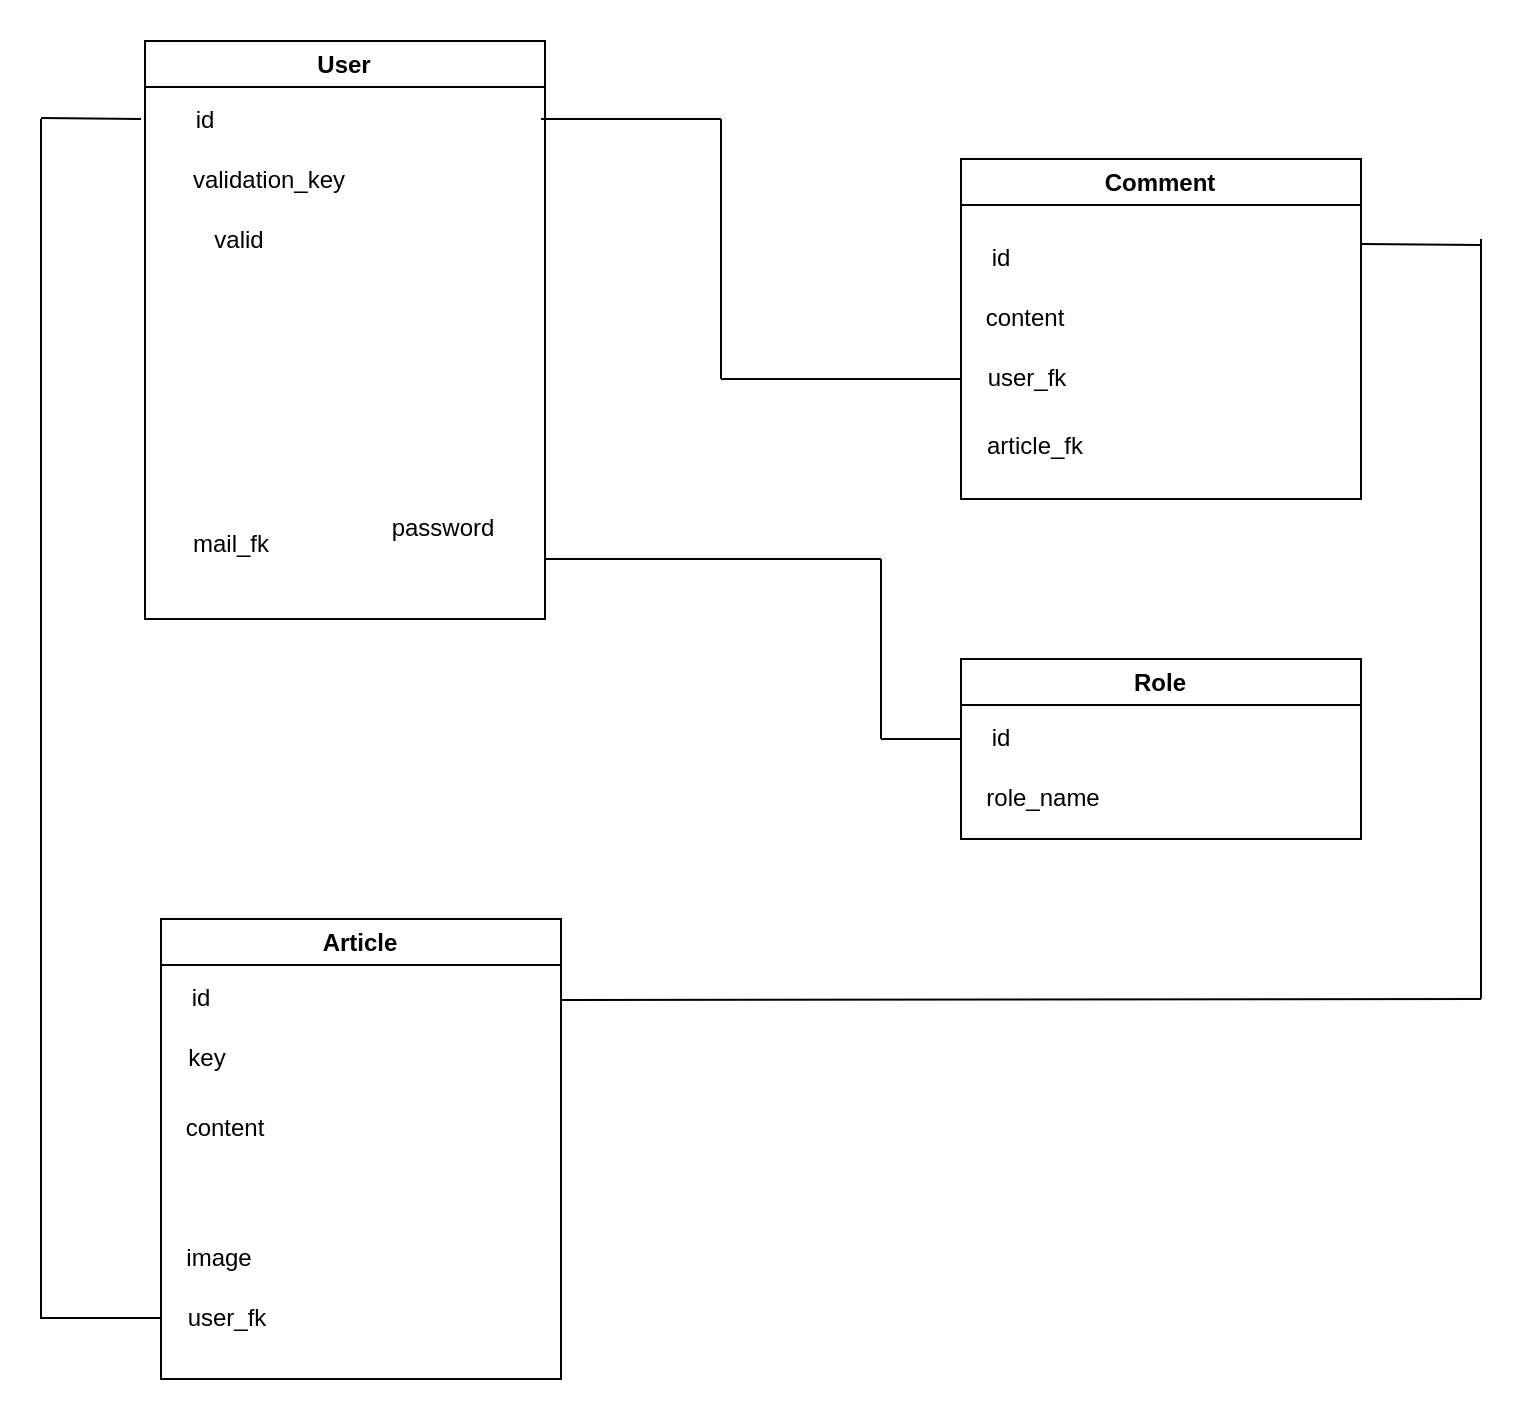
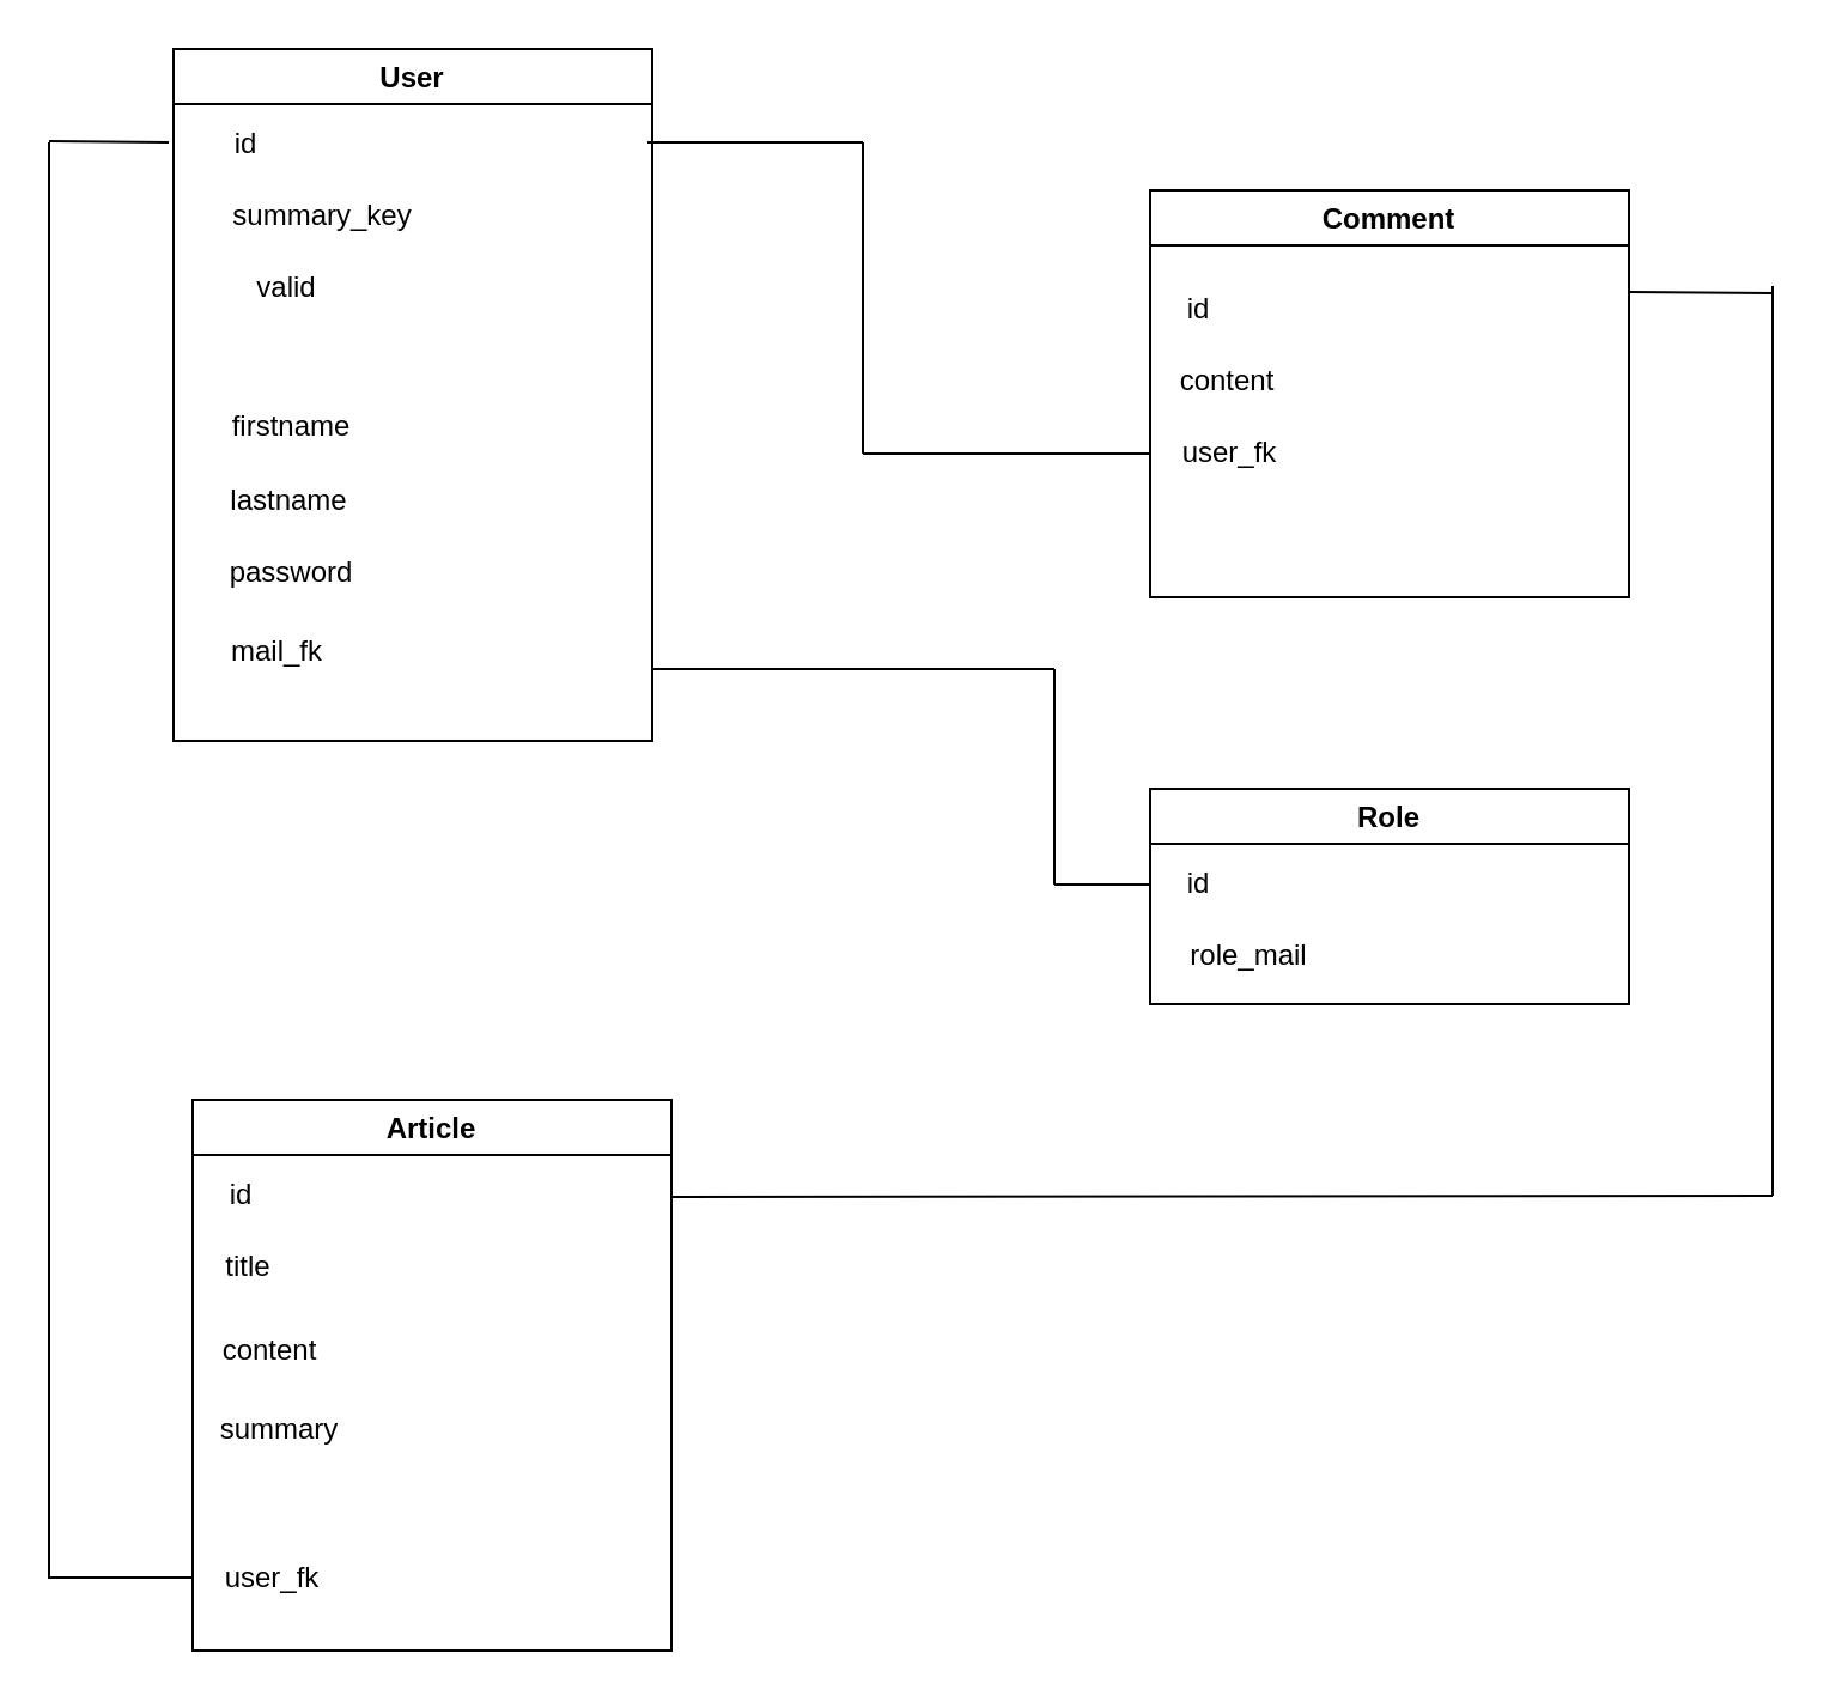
  <mxCell id="0" />
  <mxCell id="1" parent="0" />
  <mxCell id="2" value="User" style="swimlane;" parent="1" vertex="1"><mxGeometry x="72" y="20" width="200" height="289" as="geometry" /></mxCell>
- <mxCell id="3" value="validation_key" style="text;html=1;align=center;verticalAlign=middle;resizable=0;points=[];autosize=1;strokeColor=none;fillColor=none;" parent="2" vertex="1"><mxGeometry x="17" y="60" width="90" height="20" as="geometry" /></mxCell>
- <mxCell id="6" value="password&lt;br&gt;" style="text;html=1;align=center;verticalAlign=middle;resizable=0;points=[];autosize=1;strokeColor=none;fillColor=none;" parent="2" vertex="1"><mxGeometry x="114" y="234" width="70" height="20" as="geometry" /></mxCell>
+ <mxCell id="3" value="summary_key" style="text;html=1;align=center;verticalAlign=middle;resizable=0;points=[];autosize=1;strokeColor=none;fillColor=none;" parent="2" vertex="1"><mxGeometry x="17" y="60" width="90" height="20" as="geometry" /></mxCell>
+ <mxCell id="4" value="firstname" style="text;html=1;align=center;verticalAlign=middle;resizable=0;points=[];autosize=1;strokeColor=none;fillColor=none;" parent="2" vertex="1"><mxGeometry x="19" y="148" width="60" height="20" as="geometry" /></mxCell>
+ <mxCell id="5" value="lastname" style="text;html=1;align=center;verticalAlign=middle;resizable=0;points=[];autosize=1;strokeColor=none;fillColor=none;" parent="2" vertex="1"><mxGeometry x="18" y="179" width="60" height="20" as="geometry" /></mxCell>
+ <mxCell id="6" value="password&lt;br&gt;" style="text;html=1;align=center;verticalAlign=middle;resizable=0;points=[];autosize=1;strokeColor=none;fillColor=none;" parent="2" vertex="1"><mxGeometry x="14" y="209" width="70" height="20" as="geometry" /></mxCell>
  <mxCell id="7" value="mail_fk" style="text;html=1;align=center;verticalAlign=middle;resizable=0;points=[];autosize=1;strokeColor=none;fillColor=none;" parent="2" vertex="1"><mxGeometry x="18" y="242" width="50" height="20" as="geometry" /></mxCell>
  <mxCell id="8" value="valid" style="text;html=1;align=center;verticalAlign=middle;resizable=0;points=[];autosize=1;strokeColor=none;fillColor=none;" parent="2" vertex="1"><mxGeometry x="27" y="90" width="40" height="20" as="geometry" /></mxCell>
  <mxCell id="9" value="id" style="text;html=1;align=center;verticalAlign=middle;resizable=0;points=[];autosize=1;strokeColor=none;fillColor=none;" parent="2" vertex="1"><mxGeometry x="20" y="30" width="20" height="20" as="geometry" /></mxCell>
  <mxCell id="10" value="Article" style="swimlane;" parent="1" vertex="1"><mxGeometry x="80" y="459" width="200" height="230" as="geometry" /></mxCell>
- <mxCell id="11" value="key" style="text;html=1;align=center;verticalAlign=middle;resizable=0;points=[];autosize=1;strokeColor=none;fillColor=none;" parent="10" vertex="1"><mxGeometry x="8" y="60" width="30" height="20" as="geometry" /></mxCell>
+ <mxCell id="11" value="title" style="text;html=1;align=center;verticalAlign=middle;resizable=0;points=[];autosize=1;strokeColor=none;fillColor=none;" parent="10" vertex="1"><mxGeometry x="8" y="60" width="30" height="20" as="geometry" /></mxCell>
  <mxCell id="12" value="content" style="text;html=1;align=center;verticalAlign=middle;resizable=0;points=[];autosize=1;strokeColor=none;fillColor=none;" parent="10" vertex="1"><mxGeometry x="7" y="95" width="50" height="20" as="geometry" /></mxCell>
- <mxCell id="14" value="image" style="text;html=1;align=center;verticalAlign=middle;resizable=0;points=[];autosize=1;strokeColor=none;fillColor=none;" parent="10" vertex="1"><mxGeometry x="4" y="160" width="50" height="20" as="geometry" /></mxCell>
+ <mxCell id="13" value="summary&lt;br&gt;" style="text;html=1;align=center;verticalAlign=middle;resizable=0;points=[];autosize=1;strokeColor=none;fillColor=none;" parent="10" vertex="1"><mxGeometry x="6" y="128" width="60" height="20" as="geometry" /></mxCell>
  <mxCell id="15" value="user_fk" style="text;html=1;align=center;verticalAlign=middle;resizable=0;points=[];autosize=1;strokeColor=none;fillColor=none;" parent="10" vertex="1"><mxGeometry x="8" y="190" width="50" height="20" as="geometry" /></mxCell>
  <mxCell id="16" value="id&lt;br&gt;" style="text;html=1;align=center;verticalAlign=middle;resizable=0;points=[];autosize=1;strokeColor=none;fillColor=none;" parent="10" vertex="1"><mxGeometry x="10" y="30" width="20" height="20" as="geometry" /></mxCell>
  <mxCell id="17" value="Comment" style="swimlane;startSize=23;" parent="1" vertex="1"><mxGeometry x="480" y="79" width="200" height="170" as="geometry" /></mxCell>
  <mxCell id="18" value="content" style="text;html=1;align=center;verticalAlign=middle;resizable=0;points=[];autosize=1;strokeColor=none;fillColor=none;" parent="17" vertex="1"><mxGeometry x="7" y="70" width="50" height="20" as="geometry" /></mxCell>
  <mxCell id="19" value="user_fk" style="text;html=1;align=center;verticalAlign=middle;resizable=0;points=[];autosize=1;strokeColor=none;fillColor=none;" parent="17" vertex="1"><mxGeometry x="8" y="100" width="50" height="20" as="geometry" /></mxCell>
- <mxCell id="20" value="article_fk" style="text;html=1;align=center;verticalAlign=middle;resizable=0;points=[];autosize=1;strokeColor=none;fillColor=none;" parent="17" vertex="1"><mxGeometry x="7" y="134" width="60" height="20" as="geometry" /></mxCell>
  <mxCell id="21" value="id&lt;br&gt;" style="text;html=1;align=center;verticalAlign=middle;resizable=0;points=[];autosize=1;strokeColor=none;fillColor=none;" parent="17" vertex="1"><mxGeometry x="10" y="40" width="20" height="20" as="geometry" /></mxCell>
  <mxCell id="22" value="" style="endArrow=none;html=1;rounded=0;exitX=1;exitY=0.25;exitDx=0;exitDy=0;" parent="17" edge="1" source="17"><mxGeometry width="50" height="50" relative="1" as="geometry"><mxPoint x="210" y="160" as="sourcePoint" /><mxPoint x="260" y="43" as="targetPoint" /></mxGeometry></mxCell>
  <mxCell id="23" value="Role" style="swimlane;" parent="1" vertex="1"><mxGeometry x="480" y="329" width="200" height="90" as="geometry" /></mxCell>
- <mxCell id="24" value="role_name" style="text;html=1;align=center;verticalAlign=middle;resizable=0;points=[];autosize=1;strokeColor=none;fillColor=none;" parent="23" vertex="1"><mxGeometry x="6" y="60" width="70" height="20" as="geometry" /></mxCell>
+ <mxCell id="24" value="role_mail" style="text;html=1;align=center;verticalAlign=middle;resizable=0;points=[];autosize=1;strokeColor=none;fillColor=none;" parent="23" vertex="1"><mxGeometry x="6" y="60" width="70" height="20" as="geometry" /></mxCell>
  <mxCell id="25" value="id&lt;br&gt;" style="text;html=1;align=center;verticalAlign=middle;resizable=0;points=[];autosize=1;strokeColor=none;fillColor=none;" parent="23" vertex="1"><mxGeometry x="10" y="30" width="20" height="20" as="geometry" /></mxCell>
  <mxCell id="26" value="" style="endArrow=none;html=1;rounded=0;" parent="1" edge="1"><mxGeometry width="50" height="50" relative="1" as="geometry"><mxPoint x="20" y="659" as="sourcePoint" /><mxPoint x="20" y="59" as="targetPoint" /><Array as="points"><mxPoint x="20" y="119" /></Array></mxGeometry></mxCell>
  <mxCell id="27" value="" style="endArrow=none;html=1;rounded=0;" parent="1" edge="1"><mxGeometry width="50" height="50" relative="1" as="geometry"><mxPoint x="20" y="58.5" as="sourcePoint" /><mxPoint x="70" y="59" as="targetPoint" /></mxGeometry></mxCell>
  <mxCell id="28" value="" style="endArrow=none;html=1;rounded=0;" parent="1" edge="1"><mxGeometry width="50" height="50" relative="1" as="geometry"><mxPoint x="360" y="189" as="sourcePoint" /><mxPoint x="360" y="59" as="targetPoint" /></mxGeometry></mxCell>
  <mxCell id="29" value="" style="endArrow=none;html=1;rounded=0;" parent="1" edge="1"><mxGeometry width="50" height="50" relative="1" as="geometry"><mxPoint x="360" y="189" as="sourcePoint" /><mxPoint x="480" y="189" as="targetPoint" /></mxGeometry></mxCell>
  <mxCell id="30" value="" style="endArrow=none;html=1;rounded=0;" parent="1" edge="1"><mxGeometry width="50" height="50" relative="1" as="geometry"><mxPoint x="270" y="59" as="sourcePoint" /><mxPoint x="360" y="59" as="targetPoint" /></mxGeometry></mxCell>
  <mxCell id="31" value="" style="endArrow=none;html=1;rounded=0;" parent="1" edge="1"><mxGeometry width="50" height="50" relative="1" as="geometry"><mxPoint x="272" y="279" as="sourcePoint" /><mxPoint x="440" y="279" as="targetPoint" /></mxGeometry></mxCell>
  <mxCell id="32" value="" style="endArrow=none;html=1;rounded=0;" parent="1" edge="1"><mxGeometry width="50" height="50" relative="1" as="geometry"><mxPoint x="440" y="369" as="sourcePoint" /><mxPoint x="440" y="279" as="targetPoint" /><Array as="points"><mxPoint x="440" y="369" /></Array></mxGeometry></mxCell>
  <mxCell id="33" value="" style="endArrow=none;html=1;rounded=0;" parent="1" edge="1"><mxGeometry width="50" height="50" relative="1" as="geometry"><mxPoint x="440" y="369" as="sourcePoint" /><mxPoint x="480" y="369" as="targetPoint" /><Array as="points" /></mxGeometry></mxCell>
  <mxCell id="34" value="" style="endArrow=none;html=1;rounded=0;" parent="1" edge="1"><mxGeometry width="50" height="50" relative="1" as="geometry"><mxPoint x="740" y="499" as="sourcePoint" /><mxPoint x="740" y="119" as="targetPoint" /></mxGeometry></mxCell>
  <mxCell id="35" value="" style="endArrow=none;html=1;rounded=0;" parent="1" edge="1"><mxGeometry width="50" height="50" relative="1" as="geometry"><mxPoint x="280" y="499.5" as="sourcePoint" /><mxPoint x="740" y="499" as="targetPoint" /></mxGeometry></mxCell>
  <mxCell id="36" value="" style="endArrow=none;html=1;rounded=0;" parent="1" edge="1"><mxGeometry width="50" height="50" relative="1" as="geometry"><mxPoint x="20" y="658.5" as="sourcePoint" /><mxPoint x="80" y="658.5" as="targetPoint" /><Array as="points"><mxPoint x="80" y="658.5" /></Array></mxGeometry></mxCell>
